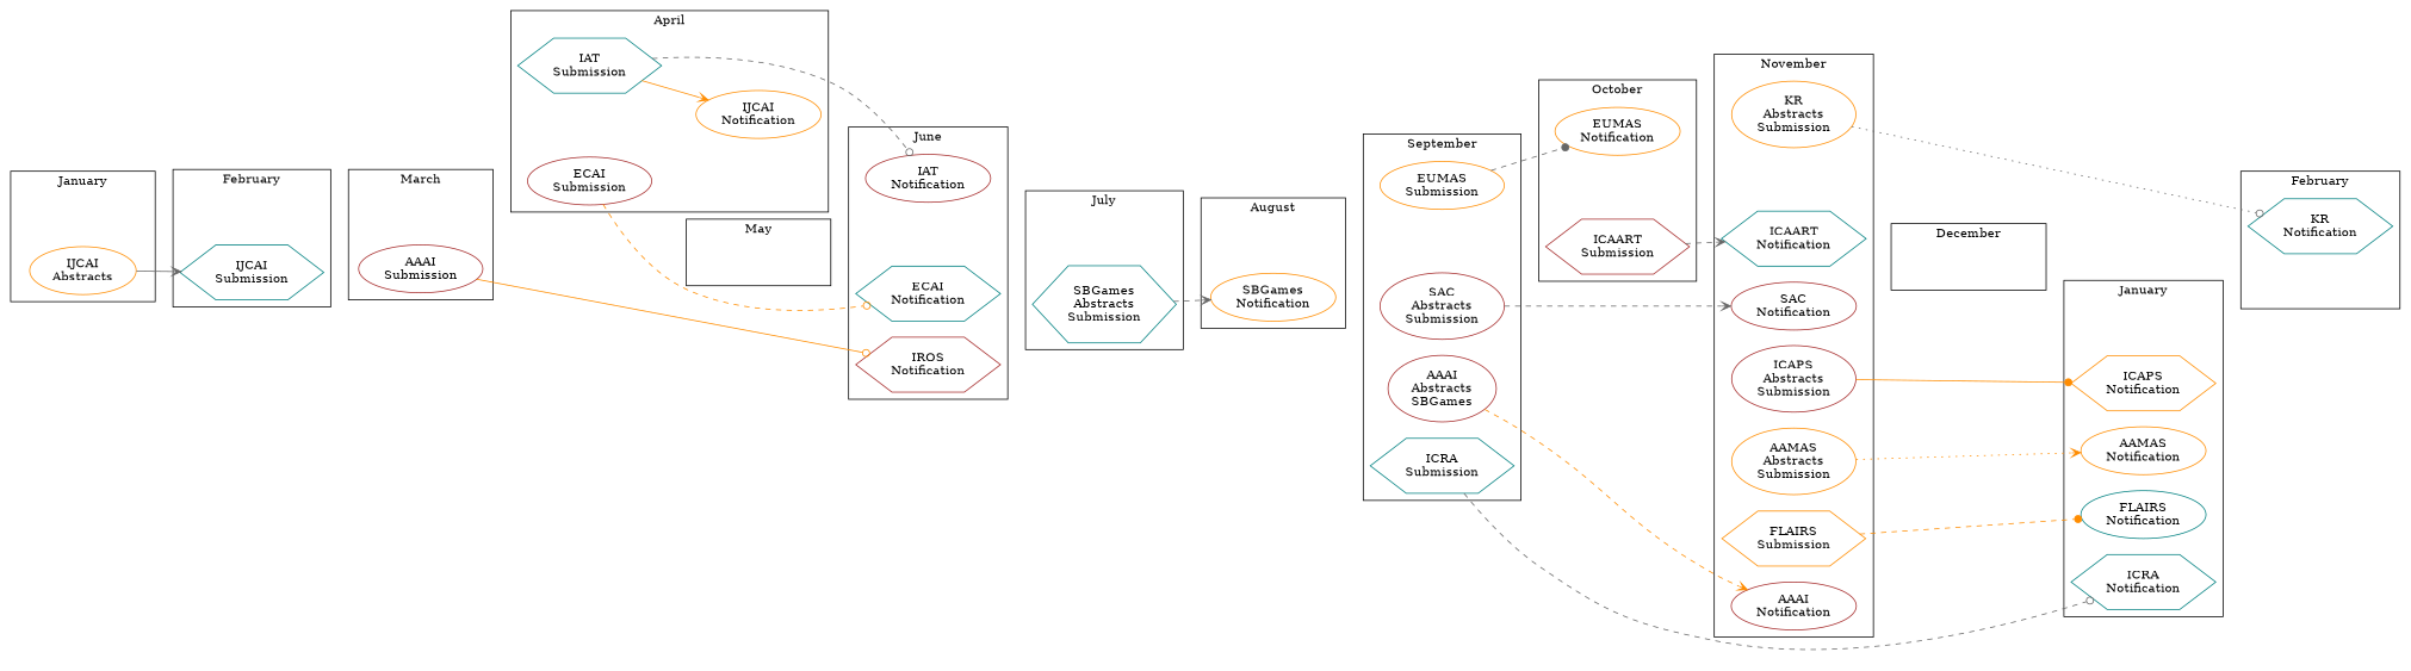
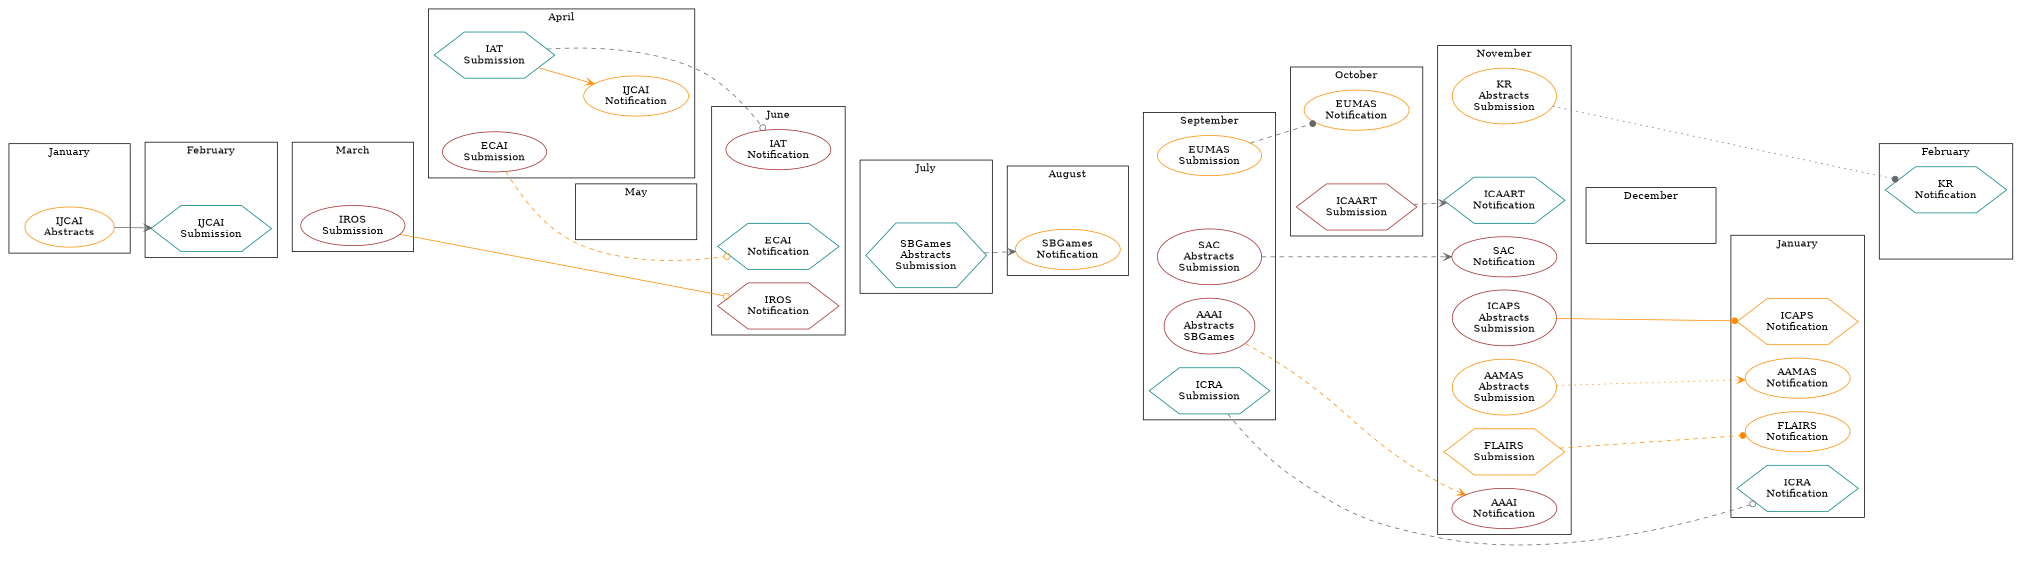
  digraph {
    rankdir=LR
    node [shape=ellipse]
    edge [style=invis]
    order_node_1 [style=invis shape=""]
    n2 [color=teal label="IJCAI\nSubmission" shape=hexagon]
    order_node_0 [style=invis shape=""]
    n4 [color=darkorange label="IJCAI\nAbstracts"]
    order_node_2 [style=invis shape=""]
-   n6 [color=brown label="AAAI\nSubmission"]
+   n6 [color=brown label="IROS\nSubmission"]
    order_node_3 [style=invis shape=""]
    n8 [color=darkorange label="IJCAI\nNotification"]
    n9 [color=brown label="ECAI\nSubmission"]
    n10 [color=teal label="IAT\nSubmission" shape=hexagon]
    order_node_4 [style=invis shape=""]
    order_node_5 [style=invis shape=""]
    n13 [color=teal label="ECAI\nNotification" shape=hexagon]
    n14 [color=brown label="IAT\nNotification"]
    n15 [color=brown label="IROS\nNotification" shape=hexagon]
    order_node_6 [style=invis shape=""]
    n17 [color=teal label="SBGames\nAbstracts\nSubmission" shape=hexagon]
    order_node_7 [style=invis shape=""]
    n19 [color=darkorange label="SBGames\nNotification"]
    order_node_8 [style=invis shape=""]
    n21 [color=teal label="ICRA\nSubmission" shape=hexagon]
    n22 [color=brown label="SAC\nAbstracts\nSubmission"]
    n23 [color=brown label="AAAI\nAbstracts\nSBGames"]
    n24 [color=darkorange label="EUMAS\nSubmission"]
    order_node_9 [style=invis shape=""]
    n26 [color=darkorange label="EUMAS\nNotification"]
    n27 [color=brown label="ICAART\nSubmission" shape=hexagon]
    order_node_10 [style=invis shape=""]
    n29 [color=brown label="AAAI\nNotification"]
    n30 [color=brown label="SAC\nNotification"]
    n31 [color=brown label="ICAPS\nAbstracts\nSubmission"]
    n32 [color=darkorange label="AAMAS\nAbstracts\nSubmission"]
    n33 [color=darkorange label="KR\nAbstracts\nSubmission"]
    n34 [color=darkorange label="FLAIRS\nSubmission" shape=hexagon]
    n35 [color=teal label="ICAART\nNotification" shape=hexagon]
    order_node_11 [style=invis shape=""]
    order_node_12 [style=invis shape=""]
    n38 [color=teal label="ICRA\nNotification" shape=hexagon]
    n39 [color=darkorange label="ICAPS\nNotification" shape=hexagon]
    n40 [color=darkorange label="AAMAS\nNotification"]
-   n41 [color=teal label="FLAIRS\nNotification"]
+   n41 [color=darkorange label="FLAIRS\nNotification"]
    order_node_13 [style=invis shape=""]
    n43 [color=teal label="KR\nNotification" shape=hexagon]
    subgraph cluster_1 {
      label=February
      order_node_1
      n2
    }
    subgraph cluster_2 {
      label=January
      order_node_0
      n4
    }
    subgraph cluster_3 {
      label=March
      order_node_2
      n6
    }
    subgraph cluster_4 {
      label=April
      order_node_3
      n8
      n9
      n10
    }
    subgraph cluster_5 {
      label=May
      order_node_4
    }
    subgraph cluster_6 {
      label=June
      order_node_5
      n13
      n14
      n15
    }
    subgraph cluster_7 {
      label=July
      order_node_6
      n17
    }
    subgraph cluster_8 {
      label=August
      order_node_7
      n19
    }
    subgraph cluster_9 {
      label=September
      order_node_8
      n21
      n22
      n23
      n24
    }
    subgraph cluster_10 {
      label=October
      order_node_9
      n26
      n27
    }
    subgraph cluster_11 {
      label=November
      order_node_10
      n29
      n30
      n31
      n32
      n33
      n34
      n35
    }
    subgraph cluster_12 {
      label=December
      order_node_11
    }
    subgraph cluster_13 {
      label=January
      order_node_12
      n38
      n39
      n40
      n41
    }
    subgraph cluster_14 {
      label=February
      order_node_13
      n43
    }
    order_node_1 -> order_node_2
    order_node_0 -> order_node_1
    n4 -> n2 [arrowhead=vee color=gray40 style=solid]
    order_node_2 -> order_node_3
    n6 -> n15 [arrowhead=odot color=darkorange style=solid]
    order_node_3 -> order_node_4
    n9 -> n13 [arrowhead=odot color=darkorange style=dashed]
    n10 -> n8 [arrowhead=vee color=darkorange style=solid]
    n10 -> n14 [arrowhead=odot color=gray40 style=dashed]
    order_node_4 -> order_node_5
    order_node_5 -> order_node_6
    order_node_6 -> order_node_7
    n17 -> n19 [arrowhead=vee color=gray40 style=dashed]
    order_node_7 -> order_node_8
    order_node_8 -> order_node_9
    n21 -> n38 [arrowhead=odot color=gray40 style=dashed]
    n22 -> n30 [arrowhead=vee color=gray40 style=dashed]
    n23 -> n29 [arrowhead=vee color=darkorange style=dashed]
    n24 -> n26 [arrowhead=dot color=gray40 style=dashed]
    order_node_9 -> order_node_10
    n27 -> n35 [arrowhead=vee color=gray40 style=dashed]
    order_node_10 -> order_node_11
    n31 -> n39 [arrowhead=dot color=darkorange style=solid]
    n32 -> n40 [arrowhead=vee color=darkorange style=dotted]
-   n33 -> n43 [arrowhead=odot color=gray40 style=dotted]
+   n33 -> n43 [arrowhead=dot color=gray40 style=dotted]
    n34 -> n41 [arrowhead=dot color=darkorange style=dashed]
    order_node_11 -> order_node_12
    order_node_12 -> order_node_13
  }
